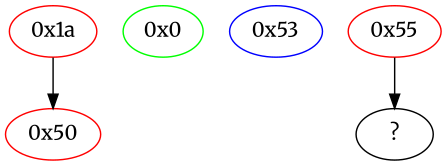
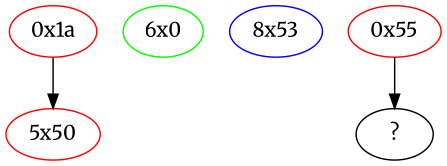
  strict digraph {
    fontname=Merriweather
    node [color=red fontname=Merriweather]
    edge [fontname=Merriweather]
    "0x1a"
-   "0x50"
-   "0x0" [color=green]
-   "0x53" [color=blue]
+   "0x50" [label="5x50"]
+   "0x0" [color=green label="6x0"]
+   "0x53" [color=blue label="8x53"]
    "?" [color=""]
    "0x55"
    "0x1a" -> "0x50"
    "0x55" -> "?"
  }
